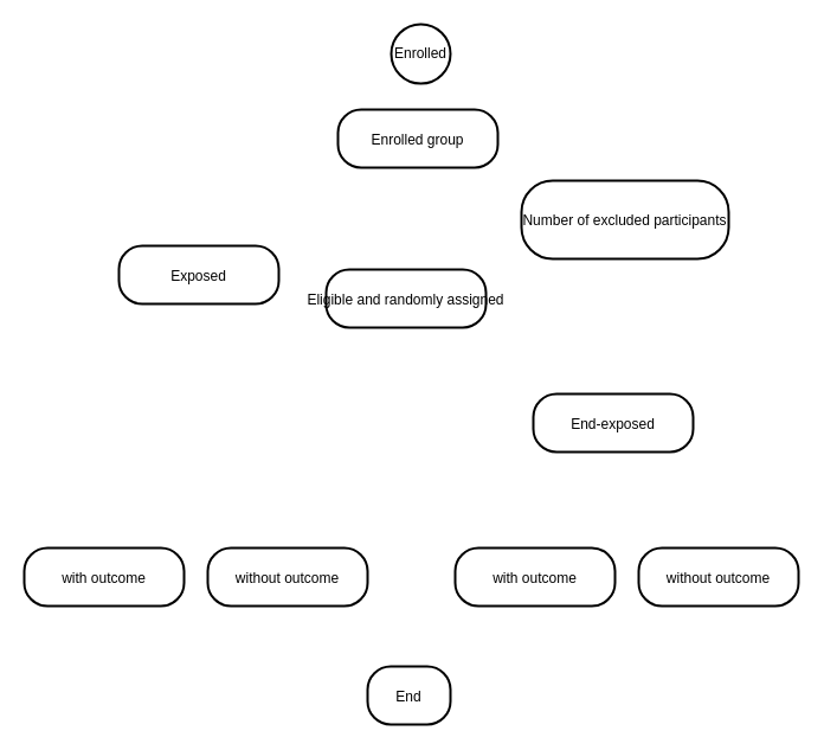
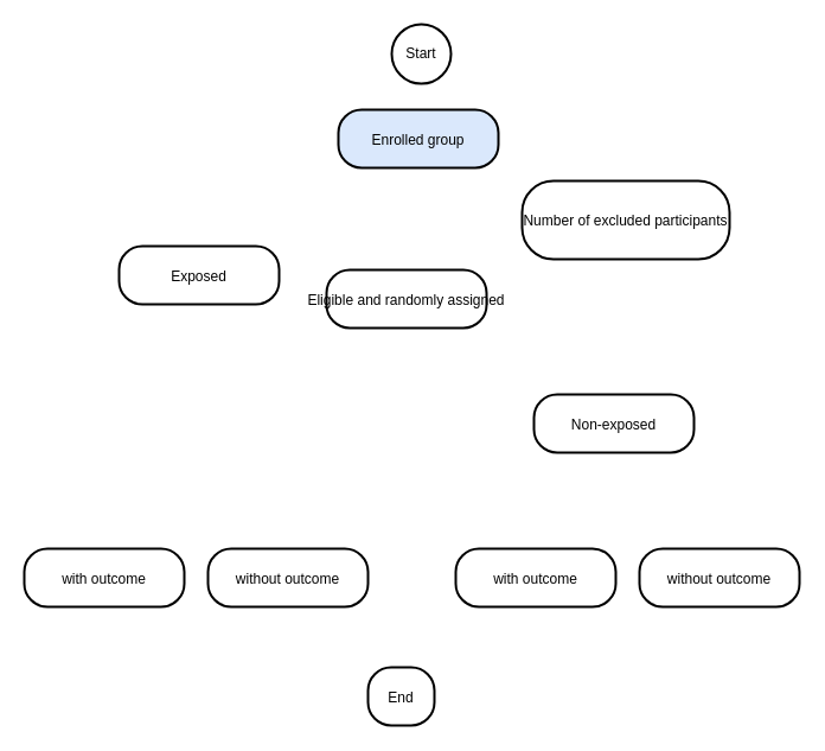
  <mxCell id="0" />
  <mxCell id="1" parent="0" />
- <mxCell id="2" value="Enrolled" style="ellipse;aspect=fixed;strokeWidth=2;whiteSpace=wrap;" parent="1" vertex="1"><mxGeometry x="330" y="20" width="50" height="50" as="geometry" /></mxCell>
- <mxCell id="3" value="Enrolled group" style="rounded=1;arcSize=40;strokeWidth=2" parent="1" vertex="1"><mxGeometry x="285" y="92" width="135" height="49" as="geometry" /></mxCell>
+ <mxCell id="2" value="Start" style="ellipse;aspect=fixed;strokeWidth=2;whiteSpace=wrap;" parent="1" vertex="1"><mxGeometry x="330" y="20" width="50" height="50" as="geometry" /></mxCell>
+ <mxCell id="3" value="Enrolled group" style="rounded=1;arcSize=40;strokeWidth=2;fillColor=#dae8fc;" parent="1" vertex="1"><mxGeometry x="285" y="92" width="135" height="49" as="geometry" /></mxCell>
  <mxCell id="4" value="Number of excluded participants" style="rounded=1;arcSize=40;strokeWidth=2" parent="1" vertex="1"><mxGeometry x="440" y="152" width="175" height="66" as="geometry" /></mxCell>
- <mxCell id="5" value="End" style="rounded=1;arcSize=40;strokeWidth=2" parent="1" vertex="1"><mxGeometry x="310" y="562" width="70" height="49" as="geometry" /></mxCell>
+ <mxCell id="5" value="End" style="rounded=1;arcSize=40;strokeWidth=2" parent="1" vertex="1"><mxGeometry x="310" y="562" width="56" height="49" as="geometry" /></mxCell>
  <mxCell id="6" value="Eligible and randomly assigned" style="rounded=1;arcSize=40;strokeWidth=2" vertex="1" parent="1"><mxGeometry x="275" y="227" width="135" height="49" as="geometry" /></mxCell>
  <mxCell id="7" value="Exposed" style="rounded=1;arcSize=40;strokeWidth=2" vertex="1" parent="1"><mxGeometry x="100" y="207" width="135" height="49" as="geometry" /></mxCell>
- <mxCell id="8" value="End-exposed" style="rounded=1;arcSize=40;strokeWidth=2" vertex="1" parent="1"><mxGeometry x="450" y="332" width="135" height="49" as="geometry" /></mxCell>
+ <mxCell id="8" value="Non-exposed" style="rounded=1;arcSize=40;strokeWidth=2" vertex="1" parent="1"><mxGeometry x="450" y="332" width="135" height="49" as="geometry" /></mxCell>
  <mxCell id="9" value="with outcome" style="rounded=1;arcSize=40;strokeWidth=2" vertex="1" parent="1"><mxGeometry x="20" y="462" width="135" height="49" as="geometry" /></mxCell>
  <mxCell id="10" value="without outcome" style="rounded=1;arcSize=40;strokeWidth=2" vertex="1" parent="1"><mxGeometry x="175" y="462" width="135" height="49" as="geometry" /></mxCell>
  <mxCell id="11" value="with outcome" style="rounded=1;arcSize=40;strokeWidth=2" vertex="1" parent="1"><mxGeometry x="384" y="462" width="135" height="49" as="geometry" /></mxCell>
  <mxCell id="12" value="without outcome" style="rounded=1;arcSize=40;strokeWidth=2" vertex="1" parent="1"><mxGeometry x="539" y="462" width="135" height="49" as="geometry" /></mxCell>
